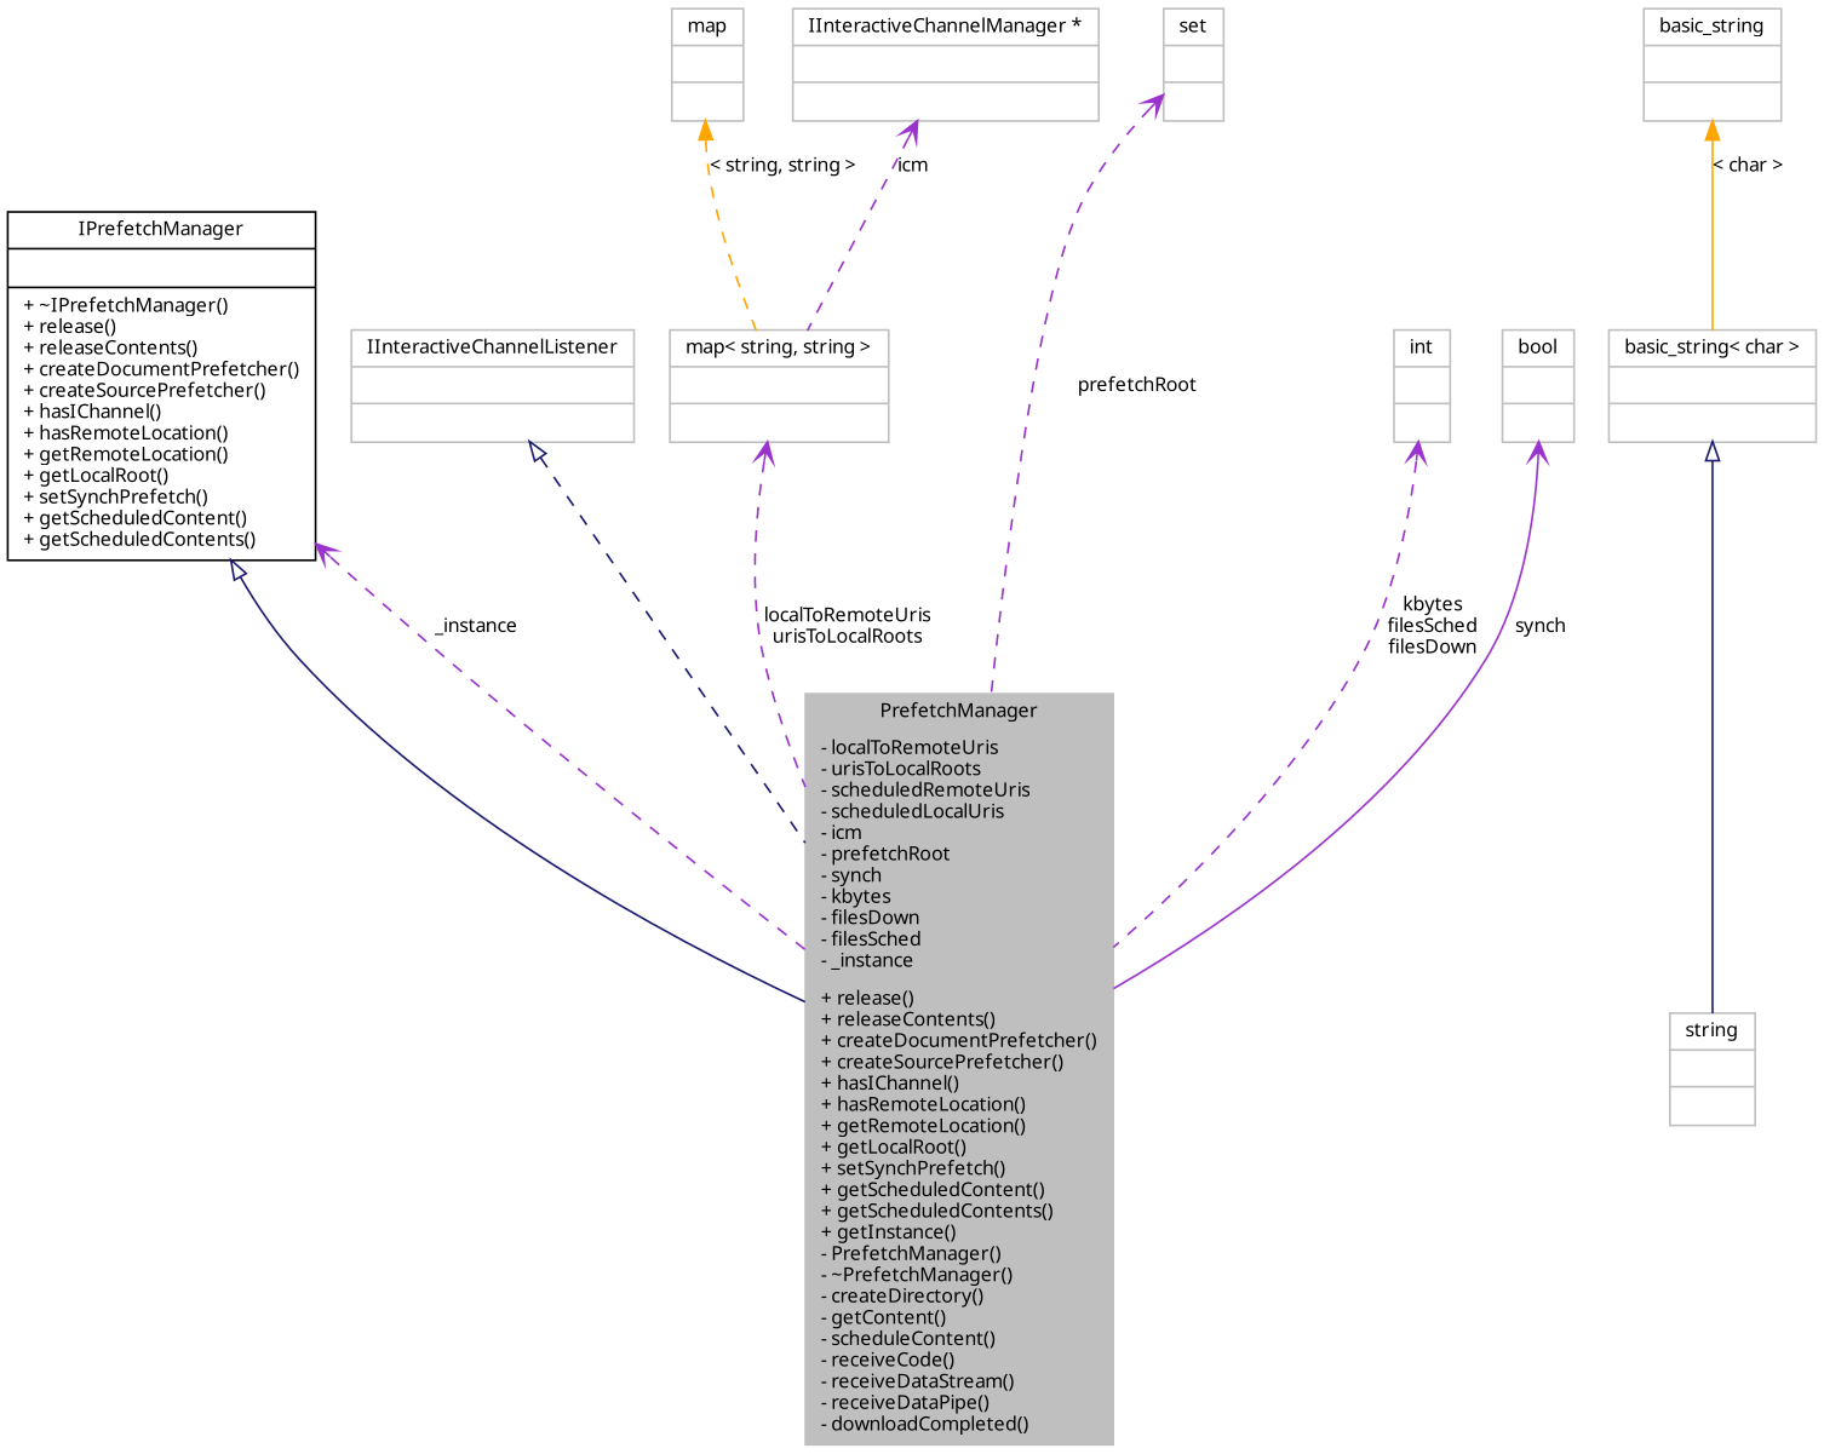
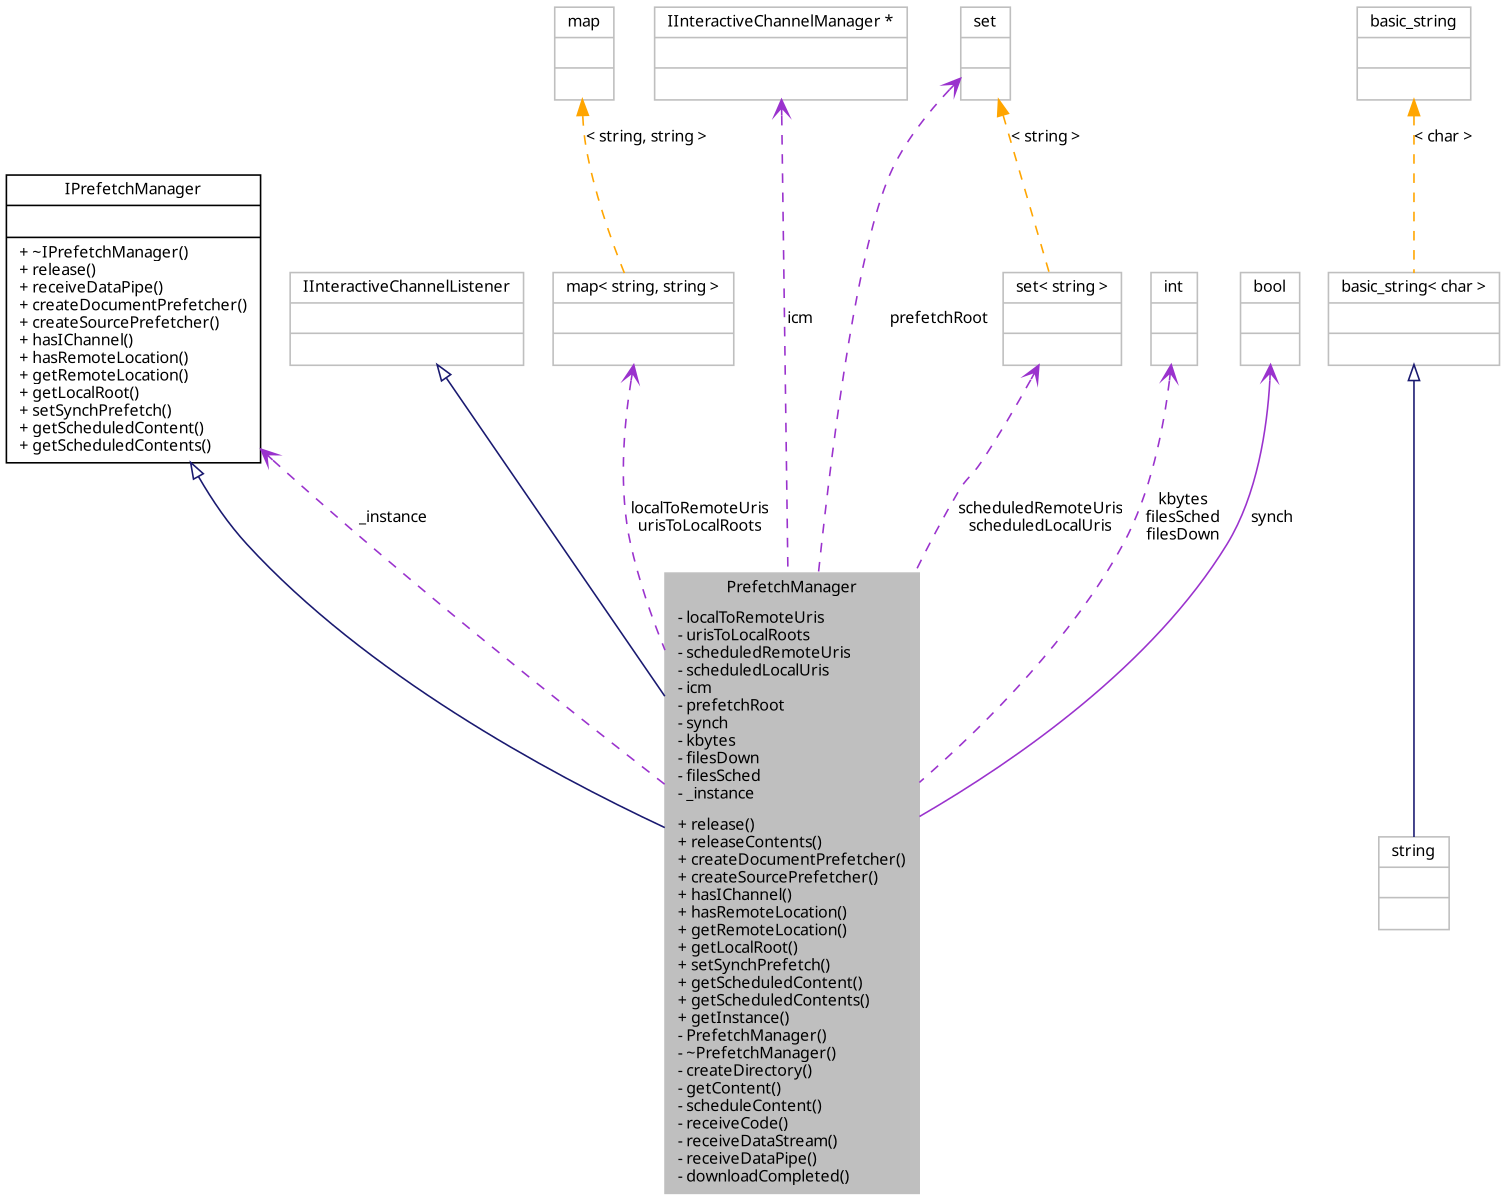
  digraph {
    node [color=grey75 fillcolor=white fontname="FreeSans.ttf" fontsize=10 shape=record style=filled]
    edge [arrowtail=open color=darkorchid3 dir=back fontname="FreeSans.ttf" fontsize=10 labelfontname="FreeSans.ttf" labelfontsize=10 style=dashed]
    n1 [fillcolor=grey75 fontcolor=black height=0.2 label="{PrefetchManager\n|- localToRemoteUris\l- urisToLocalRoots\l- scheduledRemoteUris\l- scheduledLocalUris\l- icm\l- prefetchRoot\l- synch\l- kbytes\l- filesDown\l- filesSched\l- _instance\l|+ release()\l+ releaseContents()\l+ createDocumentPrefetcher()\l+ createSourcePrefetcher()\l+ hasIChannel()\l+ hasRemoteLocation()\l+ getRemoteLocation()\l+ getLocalRoot()\l+ setSynchPrefetch()\l+ getScheduledContent()\l+ getScheduledContents()\l+ getInstance()\l- PrefetchManager()\l- ~PrefetchManager()\l- createDirectory()\l- getContent()\l- scheduleContent()\l- receiveCode()\l- receiveDataStream()\l- receiveDataPipe()\l- downloadCompleted()\l}" width=0.4]
-   n2 [color=black height=0.2 label="{IPrefetchManager\n||+ ~IPrefetchManager()\l+ release()\l+ releaseContents()\l+ createDocumentPrefetcher()\l+ createSourcePrefetcher()\l+ hasIChannel()\l+ hasRemoteLocation()\l+ getRemoteLocation()\l+ getLocalRoot()\l+ setSynchPrefetch()\l+ getScheduledContent()\l+ getScheduledContents()\l}" width=0.4]
+   n2 [color=black height=0.2 label="{IPrefetchManager\n||+ ~IPrefetchManager()\l+ release()\l+ receiveDataPipe()\l+ createDocumentPrefetcher()\l+ createSourcePrefetcher()\l+ hasIChannel()\l+ hasRemoteLocation()\l+ getRemoteLocation()\l+ getLocalRoot()\l+ setSynchPrefetch()\l+ getScheduledContent()\l+ getScheduledContents()\l}" width=0.4]
    n3 [height=0.2 label="{IInteractiveChannelListener\n||}" width=0.4]
    n4 [height=0.2 label="{map\< string, string \>\n||}" width=0.4]
    n5 [height=0.2 label="{map\n||}" width=0.4]
+   n6 [height=0.2 label="{set\< string \>\n||}" width=0.4]
    n7 [height=0.2 label="{set\n||}" width=0.4]
    n8 [height=0.2 label="{IInteractiveChannelManager *\n||}" width=0.4]
    n9 [height=0.2 label="{int\n||}" width=0.4]
    n10 [height=0.2 label="{bool\n||}" width=0.4]
    n11 [height=0.2 label="{string\n||}" width=0.4]
    n12 [height=0.2 label="{basic_string\< char \>\n||}" width=0.4]
    n13 [height=0.2 label="{basic_string\n||}" width=0.4]
    n2 -> n1 [arrowtail=empty color=midnightblue style=solid]
    n2 -> n1 [label=_instance]
-   n3 -> n1 [arrowtail=empty color=midnightblue]
+   n3 -> n1 [arrowtail=empty color=midnightblue style=solid]
    n4 -> n1 [label="localToRemoteUris\nurisToLocalRoots"]
    n5 -> n4 [color=orange label="\< string, string \>" arrowtail=""]
+   n6 -> n1 [label="scheduledRemoteUris\nscheduledLocalUris"]
    n7 -> n1 [label=prefetchRoot]
-   n8 -> n4 [label=icm]
+   n7 -> n6 [color=orange label="\< string \>" arrowtail=""]
+   n8 -> n1 [label=icm]
    n9 -> n1 [label="kbytes\nfilesSched\nfilesDown"]
    n10 -> n1 [label=synch style=solid]
    n12 -> n11 [arrowtail=empty color=midnightblue style=solid]
-   n13 -> n12 [color=orange label="\< char \>" style=solid arrowtail=""]
+   n13 -> n12 [color=orange label="\< char \>" arrowtail=""]
  }
